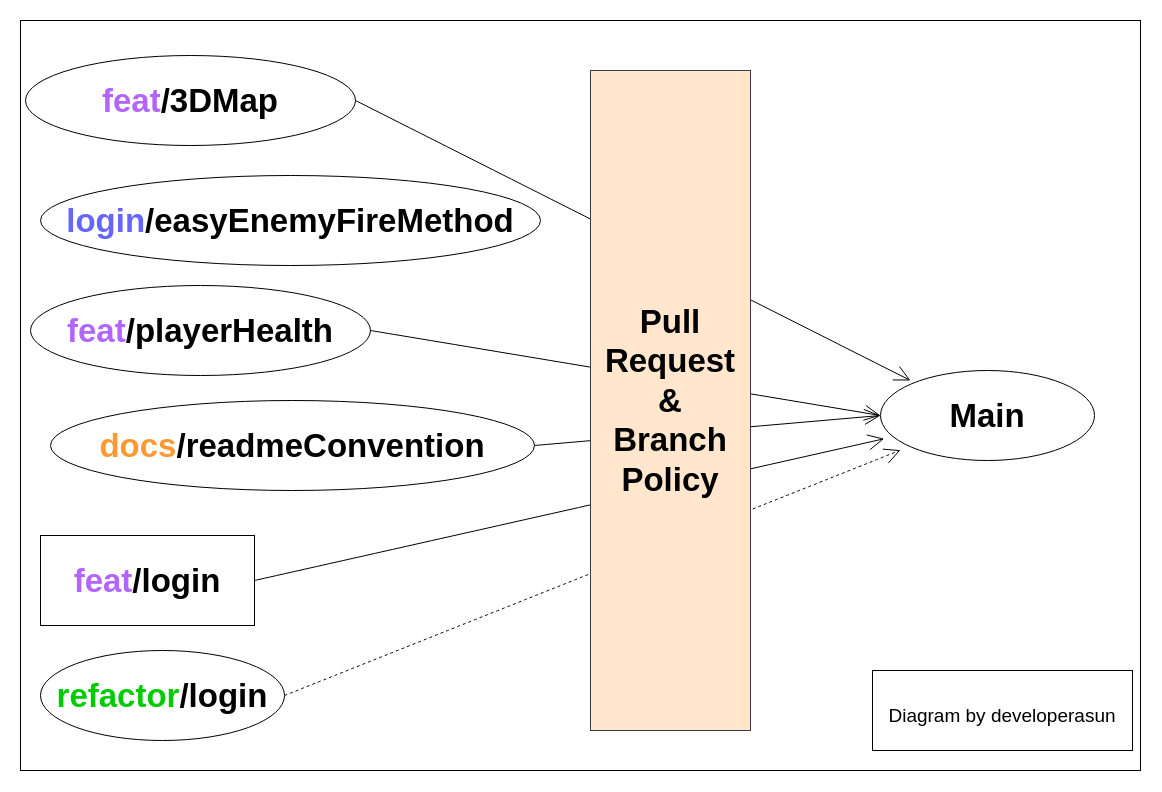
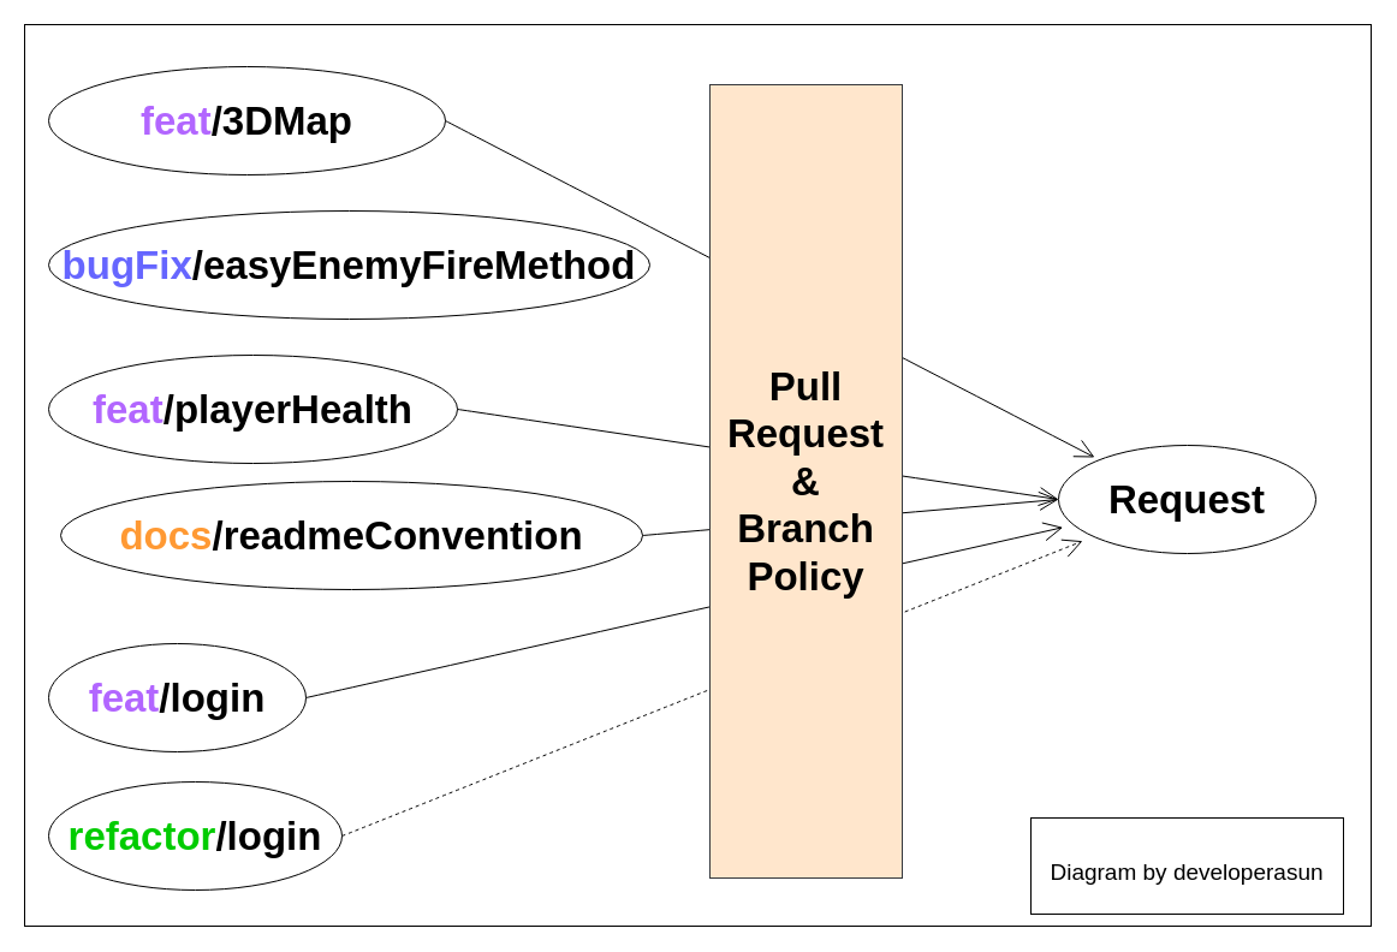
  <mxCell id="0" />
  <mxCell id="1" parent="0" />
  <mxCell id="2" value="" style="rounded=0;whiteSpace=wrap;html=1;hachureGap=4;" vertex="1" parent="1"><mxGeometry x="20" y="20" width="1120" height="750" as="geometry" /></mxCell>
- <mxCell id="3" value="&lt;b&gt;&lt;font style=&quot;font-size: 33px&quot;&gt;&lt;font color=&quot;#b266ff&quot;&gt;feat&lt;/font&gt;/3DMap&lt;/font&gt;&lt;/b&gt;" style="ellipse;whiteSpace=wrap;html=1;rounded=0;hachureGap=4;fontFamily=Helvetica;fontSize=12;fontColor=default;strokeColor=default;fillColor=default;" vertex="1" parent="1"><mxGeometry x="25" y="55" width="330" height="90" as="geometry" /></mxCell>
- <mxCell id="4" value="&lt;b&gt;&lt;font style=&quot;font-size: 33px&quot;&gt;Main&lt;/font&gt;&lt;/b&gt;" style="ellipse;whiteSpace=wrap;html=1;rounded=0;hachureGap=4;fontFamily=Helvetica;fontSize=12;fontColor=default;strokeColor=default;fillColor=default;" vertex="1" parent="1"><mxGeometry x="880" y="370" width="214" height="90" as="geometry" /></mxCell>
- <mxCell id="5" value="&lt;b&gt;&lt;font style=&quot;font-size: 33px&quot;&gt;&lt;font color=&quot;#b266ff&quot;&gt;feat&lt;/font&gt;/playerHealth&lt;/font&gt;&lt;/b&gt;" style="ellipse;whiteSpace=wrap;html=1;rounded=0;hachureGap=4;fontFamily=Helvetica;fontSize=12;fontColor=default;strokeColor=default;fillColor=default;" vertex="1" parent="1"><mxGeometry x="30" y="285" width="340" height="90" as="geometry" /></mxCell>
+ <mxCell id="3" value="&lt;b&gt;&lt;font style=&quot;font-size: 33px&quot;&gt;&lt;font color=&quot;#b266ff&quot;&gt;feat&lt;/font&gt;/3DMap&lt;/font&gt;&lt;/b&gt;" style="ellipse;whiteSpace=wrap;html=1;rounded=0;hachureGap=4;fontFamily=Helvetica;fontSize=12;fontColor=default;strokeColor=default;fillColor=default;" vertex="1" parent="1"><mxGeometry x="40" y="55" width="330" height="90" as="geometry" /></mxCell>
+ <mxCell id="4" value="&lt;b&gt;&lt;font style=&quot;font-size: 33px&quot;&gt;Request&lt;/font&gt;&lt;/b&gt;" style="ellipse;whiteSpace=wrap;html=1;rounded=0;hachureGap=4;fontFamily=Helvetica;fontSize=12;fontColor=default;strokeColor=default;fillColor=default;" vertex="1" parent="1"><mxGeometry x="880" y="370" width="214" height="90" as="geometry" /></mxCell>
+ <mxCell id="5" value="&lt;b&gt;&lt;font style=&quot;font-size: 33px&quot;&gt;&lt;font color=&quot;#b266ff&quot;&gt;feat&lt;/font&gt;/playerHealth&lt;/font&gt;&lt;/b&gt;" style="ellipse;whiteSpace=wrap;html=1;rounded=0;hachureGap=4;fontFamily=Helvetica;fontSize=12;fontColor=default;strokeColor=default;fillColor=default;" vertex="1" parent="1"><mxGeometry x="40" y="295" width="340" height="90" as="geometry" /></mxCell>
  <mxCell id="6" value="&lt;b&gt;&lt;font style=&quot;font-size: 33px&quot;&gt;&lt;font color=&quot;#ff9933&quot;&gt;docs&lt;/font&gt;/readmeConvention&lt;/font&gt;&lt;/b&gt;" style="ellipse;whiteSpace=wrap;html=1;rounded=0;hachureGap=4;fontFamily=Helvetica;fontSize=12;fontColor=default;strokeColor=default;fillColor=default;" vertex="1" parent="1"><mxGeometry x="50" y="400" width="484" height="90" as="geometry" /></mxCell>
- <mxCell id="7" value="&lt;b&gt;&lt;font style=&quot;font-size: 33px&quot;&gt;&lt;font color=&quot;#b266ff&quot;&gt;feat&lt;/font&gt;/login&lt;/font&gt;&lt;/b&gt;" style="whiteSpace=wrap;html=1;hachureGap=4;fontFamily=Helvetica;fontSize=12;fontColor=default;strokeColor=default;fillColor=default;rounded=0;" vertex="1" parent="1"><mxGeometry x="40" y="535" width="214" height="90" as="geometry" /></mxCell>
+ <mxCell id="7" value="&lt;b&gt;&lt;font style=&quot;font-size: 33px&quot;&gt;&lt;font color=&quot;#b266ff&quot;&gt;feat&lt;/font&gt;/login&lt;/font&gt;&lt;/b&gt;" style="ellipse;whiteSpace=wrap;html=1;rounded=0;hachureGap=4;fontFamily=Helvetica;fontSize=12;fontColor=default;strokeColor=default;fillColor=default;" vertex="1" parent="1"><mxGeometry x="40" y="535" width="214" height="90" as="geometry" /></mxCell>
  <mxCell id="8" value="&lt;b&gt;&lt;font style=&quot;font-size: 33px&quot;&gt;&lt;font color=&quot;#00cc00&quot;&gt;refactor&lt;/font&gt;/login&lt;/font&gt;&lt;/b&gt;" style="ellipse;whiteSpace=wrap;html=1;rounded=0;hachureGap=4;fontFamily=Helvetica;fontSize=12;fontColor=default;strokeColor=default;fillColor=default;" vertex="1" parent="1"><mxGeometry x="40" y="650" width="244" height="90" as="geometry" /></mxCell>
- <mxCell id="9" value="&lt;b&gt;&lt;font style=&quot;font-size: 33px&quot;&gt;&lt;font color=&quot;#6666ff&quot;&gt;login&lt;/font&gt;/easyEnemyFireMethod&lt;/font&gt;&lt;/b&gt;" style="ellipse;whiteSpace=wrap;html=1;rounded=0;hachureGap=4;fontFamily=Helvetica;fontSize=12;fontColor=default;strokeColor=default;fillColor=default;" vertex="1" parent="1"><mxGeometry x="40" y="175" width="500" height="90" as="geometry" /></mxCell>
+ <mxCell id="9" value="&lt;b&gt;&lt;font style=&quot;font-size: 33px&quot;&gt;&lt;font color=&quot;#6666ff&quot;&gt;bugFix&lt;/font&gt;/easyEnemyFireMethod&lt;/font&gt;&lt;/b&gt;" style="ellipse;whiteSpace=wrap;html=1;rounded=0;hachureGap=4;fontFamily=Helvetica;fontSize=12;fontColor=default;strokeColor=default;fillColor=default;" vertex="1" parent="1"><mxGeometry x="40" y="175" width="500" height="90" as="geometry" /></mxCell>
  <mxCell id="10" value="" style="edgeStyle=none;orthogonalLoop=1;jettySize=auto;html=1;rounded=0;fontFamily=Helvetica;fontSize=33;fontColor=default;endArrow=open;startSize=14;endSize=14;sourcePerimeterSpacing=8;targetPerimeterSpacing=8;curved=1;exitX=1;exitY=0.5;exitDx=0;exitDy=0;dashed=1;" edge="1" parent="1" source="8" target="4"><mxGeometry width="120" relative="1" as="geometry"><mxPoint x="490" y="610" as="sourcePoint" /><mxPoint x="610" y="610" as="targetPoint" /><Array as="points" /></mxGeometry></mxCell>
  <mxCell id="11" value="" style="edgeStyle=none;orthogonalLoop=1;jettySize=auto;html=1;rounded=0;fontFamily=Helvetica;fontSize=33;fontColor=#00CC00;endArrow=open;startSize=14;endSize=14;sourcePerimeterSpacing=8;targetPerimeterSpacing=8;curved=1;exitX=1;exitY=0.5;exitDx=0;exitDy=0;" edge="1" parent="1" source="7" target="4"><mxGeometry width="120" relative="1" as="geometry"><mxPoint x="490" y="610" as="sourcePoint" /><mxPoint x="610" y="610" as="targetPoint" /><Array as="points" /></mxGeometry></mxCell>
  <mxCell id="12" value="" style="edgeStyle=none;orthogonalLoop=1;jettySize=auto;html=1;rounded=0;fontFamily=Helvetica;fontSize=33;fontColor=#00CC00;endArrow=open;startSize=14;endSize=14;sourcePerimeterSpacing=8;targetPerimeterSpacing=8;curved=1;exitX=1;exitY=0.5;exitDx=0;exitDy=0;entryX=0;entryY=0.5;entryDx=0;entryDy=0;" edge="1" parent="1" source="6" target="4"><mxGeometry width="120" relative="1" as="geometry"><mxPoint x="490" y="610" as="sourcePoint" /><mxPoint x="610" y="610" as="targetPoint" /><Array as="points" /></mxGeometry></mxCell>
  <mxCell id="13" value="" style="edgeStyle=none;orthogonalLoop=1;jettySize=auto;html=1;rounded=0;fontFamily=Helvetica;fontSize=33;fontColor=#00CC00;endArrow=open;startSize=14;endSize=14;sourcePerimeterSpacing=8;targetPerimeterSpacing=8;curved=1;exitX=1;exitY=0.5;exitDx=0;exitDy=0;entryX=0;entryY=0.5;entryDx=0;entryDy=0;" edge="1" parent="1" source="5" target="4"><mxGeometry width="120" relative="1" as="geometry"><mxPoint x="490" y="610" as="sourcePoint" /><mxPoint x="610" y="610" as="targetPoint" /><Array as="points" /></mxGeometry></mxCell>
  <mxCell id="14" value="" style="edgeStyle=none;orthogonalLoop=1;jettySize=auto;html=1;rounded=0;fontFamily=Helvetica;fontSize=33;fontColor=#00CC00;endArrow=open;startSize=14;endSize=14;sourcePerimeterSpacing=8;targetPerimeterSpacing=8;curved=1;exitX=1;exitY=0.5;exitDx=0;exitDy=0;" edge="1" parent="1" source="3"><mxGeometry width="120" relative="1" as="geometry"><mxPoint x="490" y="610" as="sourcePoint" /><mxPoint x="910" y="380" as="targetPoint" /><Array as="points" /></mxGeometry></mxCell>
  <mxCell id="15" value="&lt;b&gt;Pull Request&lt;br&gt;&amp;amp; &lt;br&gt;Branch&lt;br&gt;Policy&lt;br&gt;&lt;/b&gt;" style="rounded=0;whiteSpace=wrap;html=1;hachureGap=4;fontFamily=Helvetica;fontSize=33;strokeColor=#36393d;fillColor=#ffe6cc;" vertex="1" parent="1"><mxGeometry x="590" y="70" width="160" height="660" as="geometry" /></mxCell>
- <mxCell id="16" value="&lt;font color=&quot;#000000&quot; style=&quot;font-size: 19px&quot;&gt;Diagram by developerasun&lt;/font&gt;" style="rounded=0;whiteSpace=wrap;html=1;hachureGap=4;fontFamily=Helvetica;fontSize=33;fontColor=#00CC00;strokeColor=default;fillColor=default;" vertex="1" parent="1"><mxGeometry x="872" y="670" width="260" height="80" as="geometry" /></mxCell>
+ <mxCell id="16" value="&lt;font color=&quot;#000000&quot; style=&quot;font-size: 19px&quot;&gt;Diagram by developerasun&lt;/font&gt;" style="rounded=0;whiteSpace=wrap;html=1;hachureGap=4;fontFamily=Helvetica;fontSize=33;fontColor=#00CC00;strokeColor=default;fillColor=default;" vertex="1" parent="1"><mxGeometry x="857" y="680" width="260" height="80" as="geometry" /></mxCell>
